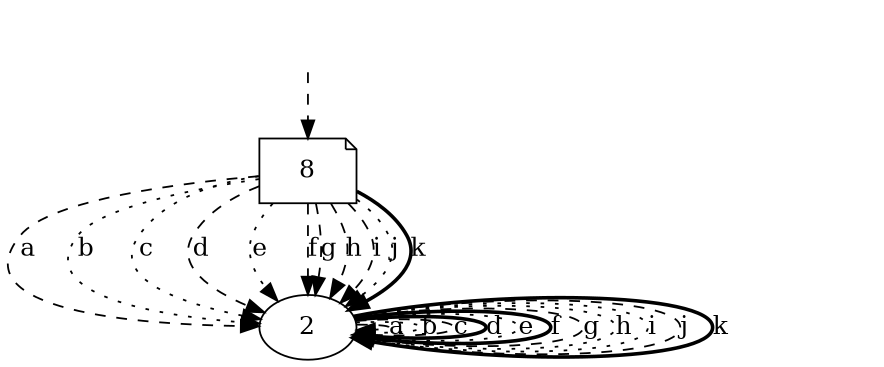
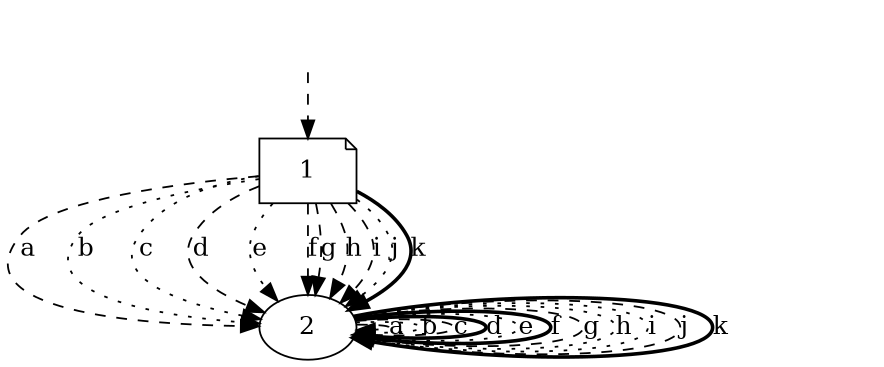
  digraph {
    edge [style=dashed]
    "" [shape=none]
-   1 [shape=note label=8]
+   1 [shape=note]
    2 [shape=ellipse]
    "" -> 1
    1 -> 2 [label=a]
    1 -> 2 [label=b style=dotted]
    1 -> 2 [label=c style=dotted]
    1 -> 2 [label=d]
    1 -> 2 [label=e style=dotted]
    1 -> 2 [label=f]
    1 -> 2 [label=g]
    1 -> 2 [label=h]
    1 -> 2 [label=i]
    1 -> 2 [label=j style=dotted]
    1 -> 2 [label=k style=bold]
    2 -> 2 [label=a]
    2 -> 2 [label=b style=dotted]
    2 -> 2 [label=c]
    2 -> 2 [label=d style=bold]
    2 -> 2 [label=e style=dotted]
    2 -> 2 [label=f style=bold]
    2 -> 2 [label=g]
    2 -> 2 [label=h style=dotted]
    2 -> 2 [label=i style=dotted]
    2 -> 2 [label=j]
    2 -> 2 [label=k style=bold]
  }
